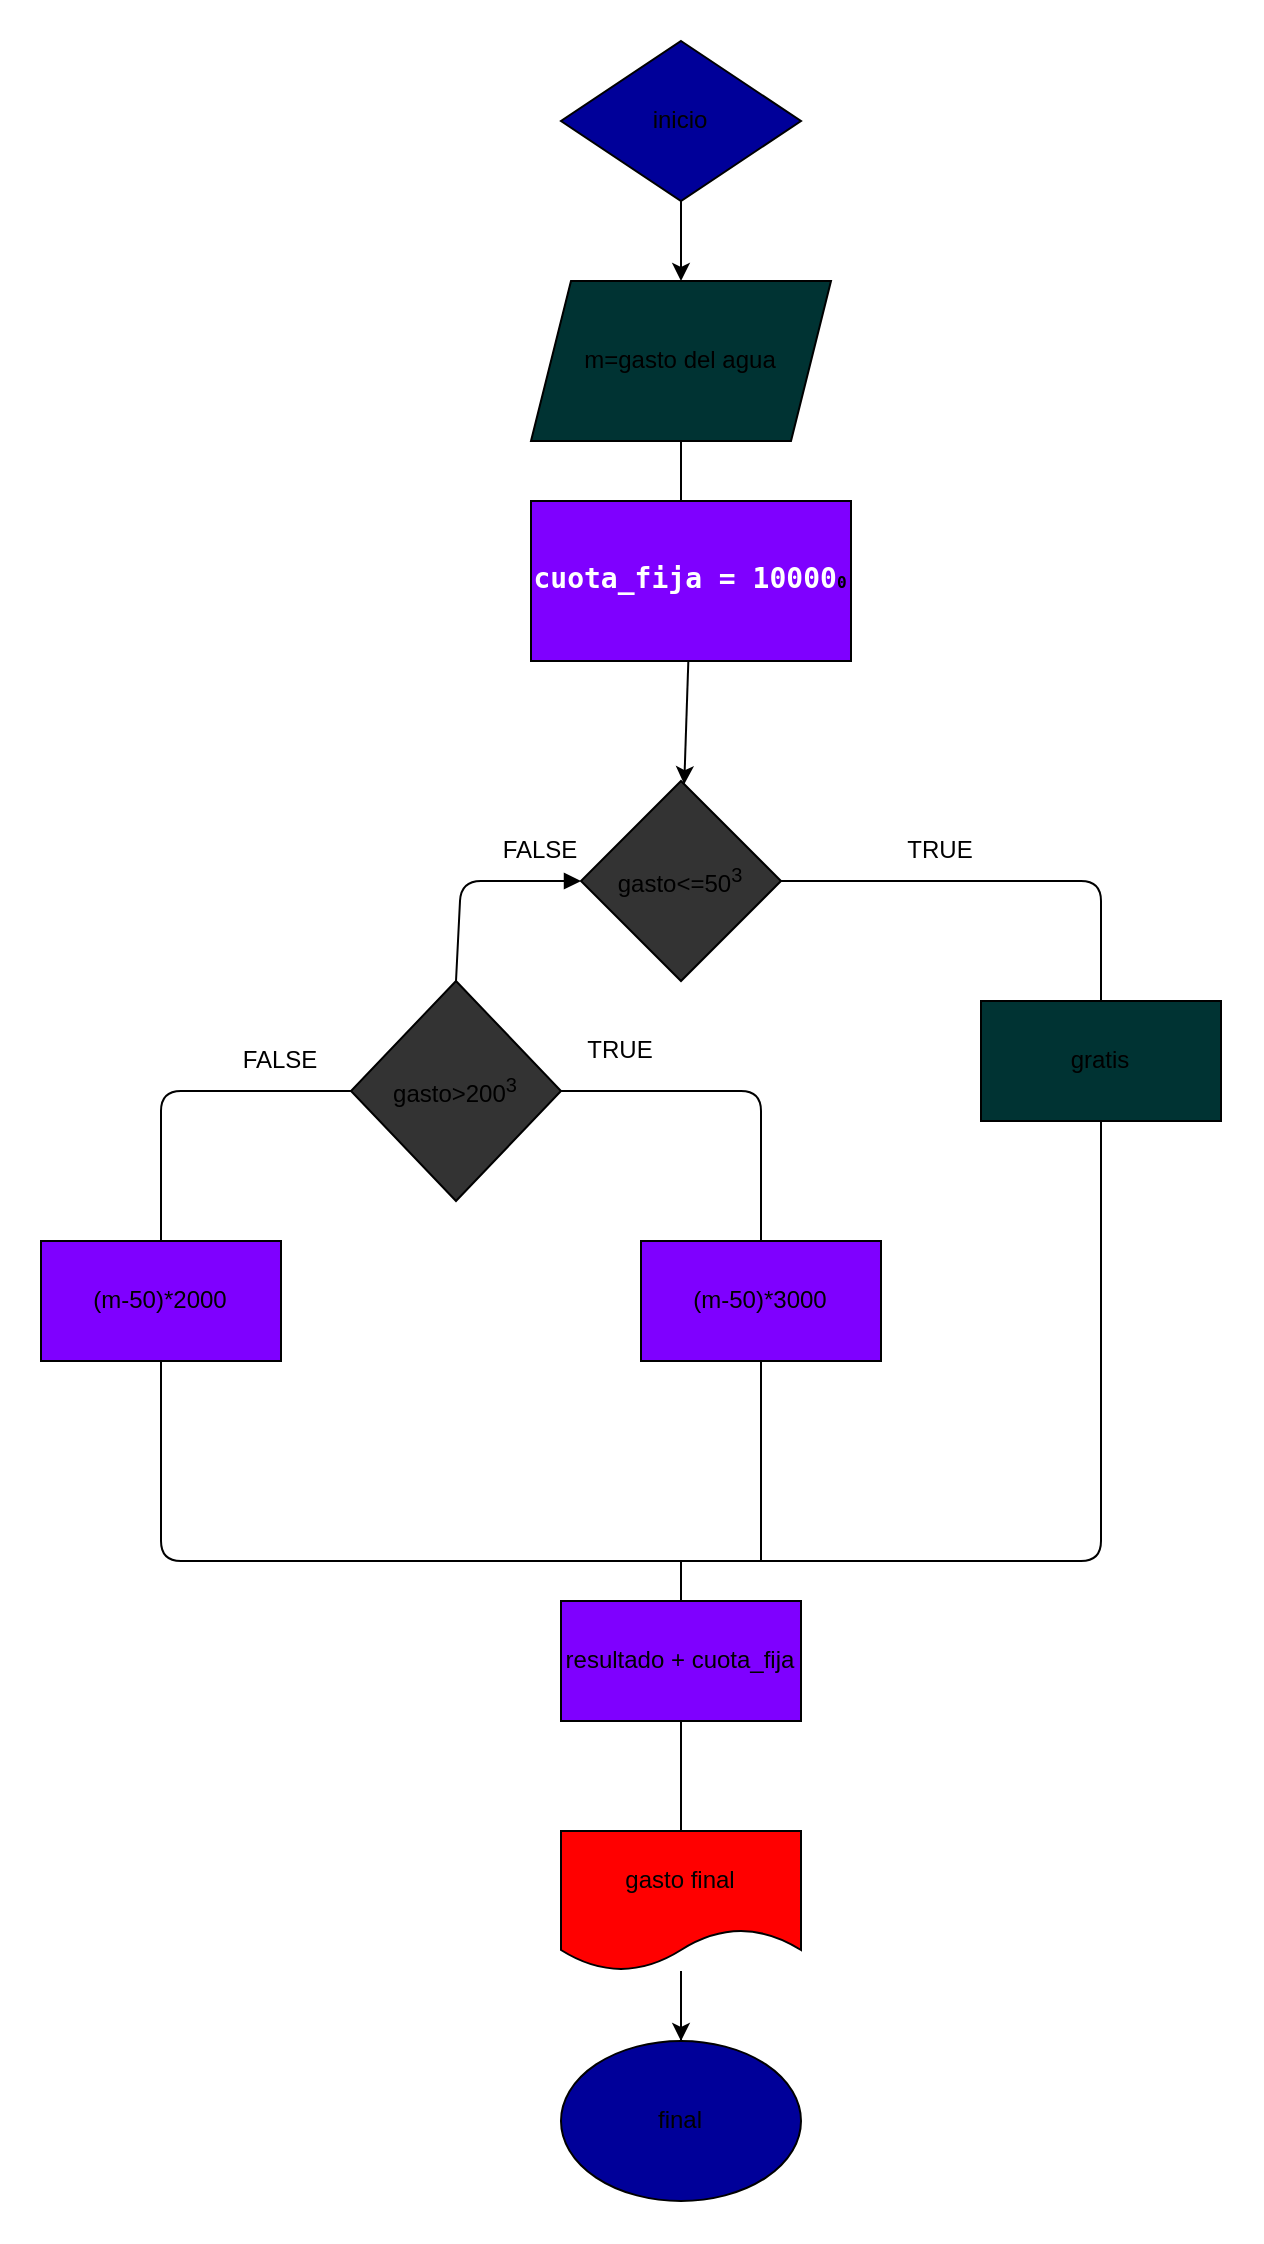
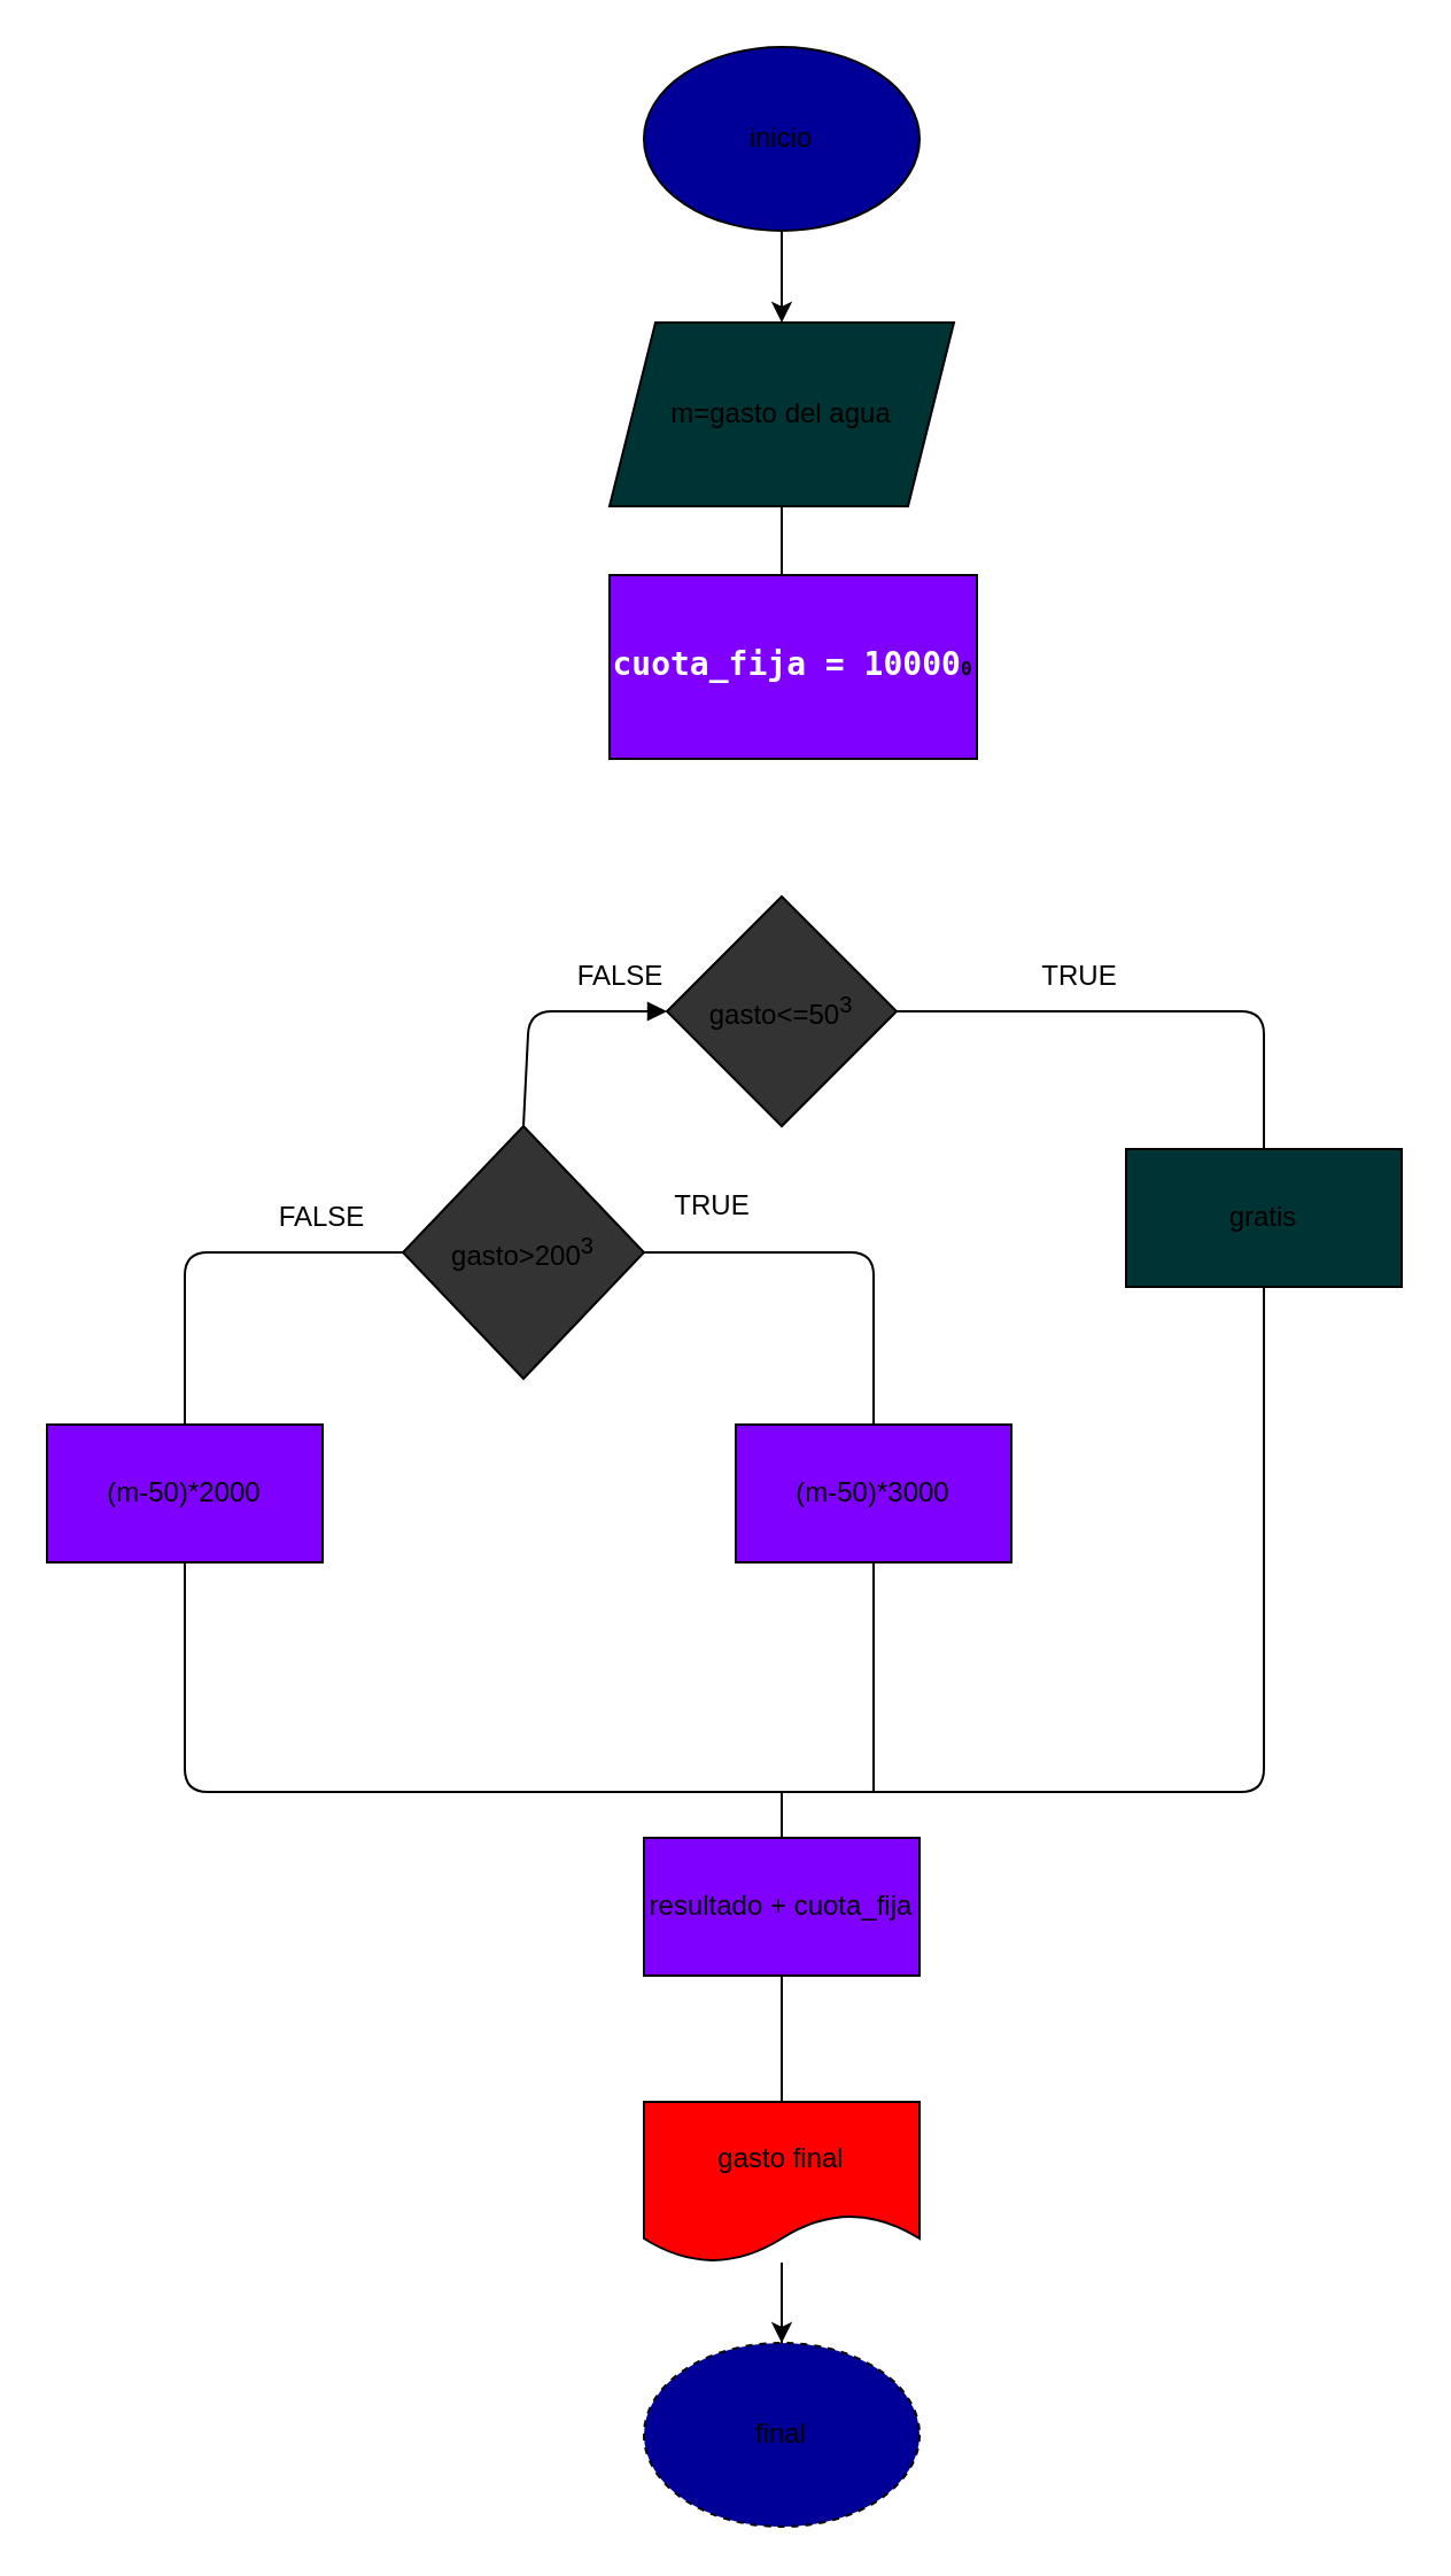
  <mxCell id="0" />
  <mxCell id="1" parent="0" />
  <mxCell id="2" value="" style="edgeStyle=none;html=1;" parent="1" source="3" target="5" edge="1"><mxGeometry relative="1" as="geometry" /></mxCell>
- <mxCell id="3" value="inicio" style="rhombus;whiteSpace=wrap;html=1;fillColor=#000099;" parent="1" vertex="1"><mxGeometry x="280" y="20" width="120" height="80" as="geometry" /></mxCell>
+ <mxCell id="3" value="inicio" style="ellipse;whiteSpace=wrap;html=1;fillColor=#000099;" parent="1" vertex="1"><mxGeometry x="280" y="20" width="120" height="80" as="geometry" /></mxCell>
  <mxCell id="4" value="" style="edgeStyle=none;html=1;" parent="1" source="5" edge="1"><mxGeometry relative="1" as="geometry"><mxPoint x="340" y="290" as="targetPoint" /></mxGeometry></mxCell>
  <mxCell id="5" value="m=gasto del agua" style="shape=parallelogram;perimeter=parallelogramPerimeter;whiteSpace=wrap;html=1;fixedSize=1;fillColor=#003333;" parent="1" vertex="1"><mxGeometry x="265" width="150" height="80" as="geometry" y="140" /></mxCell>
  <mxCell id="6" value="gasto&amp;lt;=50&lt;sup&gt;3&lt;/sup&gt;" style="rhombus;whiteSpace=wrap;html=1;fillColor=#333333;" parent="1" vertex="1"><mxGeometry x="290" y="390" width="100" height="100" as="geometry" /></mxCell>
  <mxCell id="7" value="gasto&amp;gt;200&lt;sup&gt;3&lt;/sup&gt;" style="rhombus;whiteSpace=wrap;html=1;fillColor=#333333;" parent="1" vertex="1"><mxGeometry x="175" y="490" width="105" height="110" as="geometry" /></mxCell>
  <mxCell id="8" value="" style="endArrow=none;html=1;exitX=0.5;exitY=0;exitDx=0;exitDy=0;entryX=1;entryY=0.5;entryDx=0;entryDy=0;" parent="1" target="7" edge="1"><mxGeometry width="50" height="50" relative="1" as="geometry"><mxPoint x="380" y="620" as="sourcePoint" /><mxPoint x="380" y="580" as="targetPoint" /><Array as="points"><mxPoint x="380" y="545" /></Array></mxGeometry></mxCell>
  <mxCell id="9" value="" style="endArrow=none;html=1;exitX=0.5;exitY=0;exitDx=0;exitDy=0;entryX=0;entryY=0.5;entryDx=0;entryDy=0;" parent="1" target="7" edge="1"><mxGeometry width="50" height="50" relative="1" as="geometry"><mxPoint x="80" y="620" as="sourcePoint" /><mxPoint x="380" y="580" as="targetPoint" /><Array as="points"><mxPoint x="80" y="545" /></Array></mxGeometry></mxCell>
  <mxCell id="10" value="" style="endArrow=none;html=1;entryX=1;entryY=0.5;entryDx=0;entryDy=0;exitX=0.5;exitY=0;exitDx=0;exitDy=0;" parent="1" target="6" edge="1"><mxGeometry width="50" height="50" relative="1" as="geometry"><mxPoint x="550" y="505" as="sourcePoint" /><mxPoint x="380" y="580" as="targetPoint" /><Array as="points"><mxPoint x="550" y="440" /></Array></mxGeometry></mxCell>
  <mxCell id="11" value="" style="endArrow=block;html=1;entryX=0;entryY=0.5;entryDx=0;entryDy=0;exitX=0.5;exitY=0;exitDx=0;exitDy=0;" parent="1" source="7" target="6" edge="1"><mxGeometry width="50" height="50" relative="1" as="geometry"><mxPoint x="330" y="630" as="sourcePoint" /><mxPoint x="380" y="580" as="targetPoint" /><Array as="points"><mxPoint x="230" y="440" /></Array></mxGeometry></mxCell>
  <mxCell id="12" value="gratis" style="rounded=0;whiteSpace=wrap;html=1;fillColor=#003333;" parent="1" vertex="1"><mxGeometry x="490" y="500" width="120" height="60" as="geometry" /></mxCell>
  <mxCell id="13" value="(m-50)*3000" style="rounded=0;whiteSpace=wrap;html=1;fillColor=#7F00FF;" parent="1" vertex="1"><mxGeometry x="320" y="620" width="120" height="60" as="geometry" /></mxCell>
  <mxCell id="14" value="(m-50)*2000" style="rounded=0;whiteSpace=wrap;html=1;fillColor=#7F00FF;" parent="1" vertex="1"><mxGeometry x="20" y="620" width="120" height="60" as="geometry" /></mxCell>
  <mxCell id="15" value="" style="endArrow=none;html=1;exitX=0.5;exitY=1;exitDx=0;exitDy=0;" parent="1" source="14" edge="1"><mxGeometry width="50" height="50" relative="1" as="geometry"><mxPoint x="330" y="610" as="sourcePoint" /><mxPoint x="460" y="780" as="targetPoint" /><Array as="points"><mxPoint x="80" y="780" /></Array></mxGeometry></mxCell>
  <mxCell id="16" value="" style="endArrow=none;html=1;" parent="1" edge="1"><mxGeometry width="50" height="50" relative="1" as="geometry"><mxPoint x="380" y="780" as="sourcePoint" /><mxPoint x="380" y="680" as="targetPoint" /></mxGeometry></mxCell>
  <mxCell id="17" value="" style="endArrow=none;html=1;entryX=0.5;entryY=1;entryDx=0;entryDy=0;" parent="1" target="12" edge="1"><mxGeometry width="50" height="50" relative="1" as="geometry"><mxPoint x="460" y="780" as="sourcePoint" /><mxPoint x="380" y="560" as="targetPoint" /><Array as="points"><mxPoint x="550" y="780" /></Array></mxGeometry></mxCell>
  <mxCell id="18" value="" style="edgeStyle=none;html=1;" parent="1" source="28" target="30" edge="1"><mxGeometry relative="1" as="geometry" /></mxCell>
  <mxCell id="19" value="" style="endArrow=none;html=1;" parent="1" edge="1"><mxGeometry width="50" height="50" relative="1" as="geometry"><mxPoint x="340" y="860" as="sourcePoint" /><mxPoint x="340" y="780" as="targetPoint" /></mxGeometry></mxCell>
  <mxCell id="20" value="TRUE" style="text;html=1;strokeColor=none;fillColor=none;align=center;verticalAlign=middle;whiteSpace=wrap;rounded=0;" parent="1" vertex="1"><mxGeometry x="440" y="410" width="60" height="30" as="geometry" /></mxCell>
  <mxCell id="21" value="FALSE" style="text;html=1;strokeColor=none;fillColor=none;align=center;verticalAlign=middle;whiteSpace=wrap;rounded=0;" parent="1" vertex="1"><mxGeometry x="240" y="410" width="60" height="30" as="geometry" /></mxCell>
  <mxCell id="22" value="TRUE" style="text;html=1;strokeColor=none;fillColor=none;align=center;verticalAlign=middle;whiteSpace=wrap;rounded=0;" parent="1" vertex="1"><mxGeometry x="280" y="510" width="60" height="30" as="geometry" /></mxCell>
  <mxCell id="23" value="FALSE" style="text;html=1;strokeColor=none;fillColor=none;align=center;verticalAlign=middle;whiteSpace=wrap;rounded=0;" parent="1" vertex="1"><mxGeometry x="110" y="515" width="60" height="30" as="geometry" /></mxCell>
  <mxCell id="24" value="" style="endArrow=none;html=1;startArrow=none;" parent="1" source="28" edge="1"><mxGeometry width="50" height="50" relative="1" as="geometry"><mxPoint x="340" y="1000" as="sourcePoint" /><mxPoint x="340" y="850" as="targetPoint" /></mxGeometry></mxCell>
- <mxCell id="25" value="" style="edgeStyle=none;html=1;fontSize=12;fontColor=#FFFFFF;" parent="1" source="26" target="6" edge="1"><mxGeometry relative="1" as="geometry" /></mxCell>
  <mxCell id="26" value="&lt;div style=&quot;font-family: &amp;quot;Droid Sans Mono&amp;quot;, &amp;quot;monospace&amp;quot;, monospace; line-height: 19px;&quot;&gt;&lt;h6 style=&quot;&quot;&gt;&lt;font color=&quot;#ffffff&quot; style=&quot;font-size: 14px;&quot;&gt;cuota_fija&amp;nbsp;=&amp;nbsp;10000&lt;/font&gt;0&lt;font color=&quot;#ffffff&quot; style=&quot;font-size: 14px;&quot;&gt;&lt;br&gt;&lt;/font&gt;&lt;/h6&gt;&lt;/div&gt;" style="rounded=0;whiteSpace=wrap;html=1;fillColor=#7F00FF;" parent="1" vertex="1"><mxGeometry x="265" y="250" width="160" height="80" as="geometry" /></mxCell>
  <mxCell id="27" value="" style="endArrow=none;html=1;" parent="1" target="28" edge="1"><mxGeometry width="50" height="50" relative="1" as="geometry"><mxPoint x="340" y="1000" as="sourcePoint" /><mxPoint x="340" y="850" as="targetPoint" /></mxGeometry></mxCell>
  <mxCell id="28" value="gasto final" style="shape=document;whiteSpace=wrap;html=1;boundedLbl=1;fillColor=#FF0000;" parent="1" vertex="1"><mxGeometry x="280" y="915" width="120" height="70" as="geometry" /></mxCell>
  <mxCell id="29" value="" style="edgeStyle=none;html=1;endArrow=none;" parent="1" source="28" target="30" edge="1"><mxGeometry relative="1" as="geometry"><mxPoint x="340" y="900" as="sourcePoint" /><mxPoint x="340" y="1160" as="targetPoint" /></mxGeometry></mxCell>
- <mxCell id="30" value="final" style="ellipse;whiteSpace=wrap;html=1;fillColor=#000099;" parent="1" vertex="1"><mxGeometry x="280" y="1020" width="120" height="80" as="geometry" /></mxCell>
+ <mxCell id="30" value="final" style="ellipse;whiteSpace=wrap;html=1;fillColor=#000099;dashed=1;" parent="1" vertex="1"><mxGeometry x="280" y="1020" width="120" height="80" as="geometry" /></mxCell>
  <mxCell id="31" value="resultado + cuota_fija" style="rounded=0;whiteSpace=wrap;html=1;fillColor=#7F00FF;" vertex="1" parent="1"><mxGeometry x="280" y="800" width="120" height="60" as="geometry" /></mxCell>
